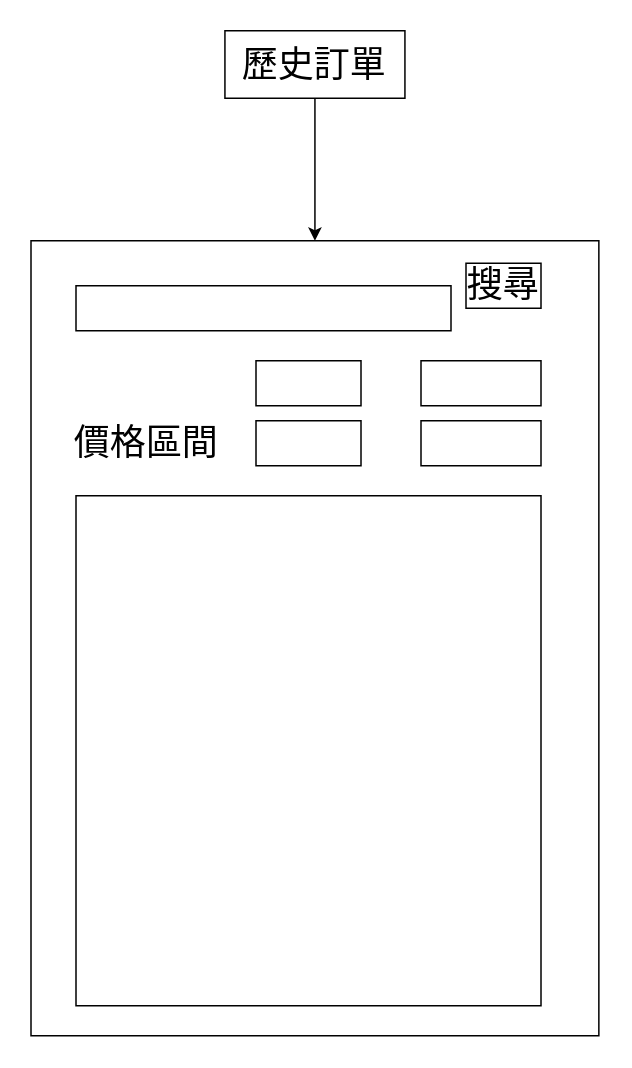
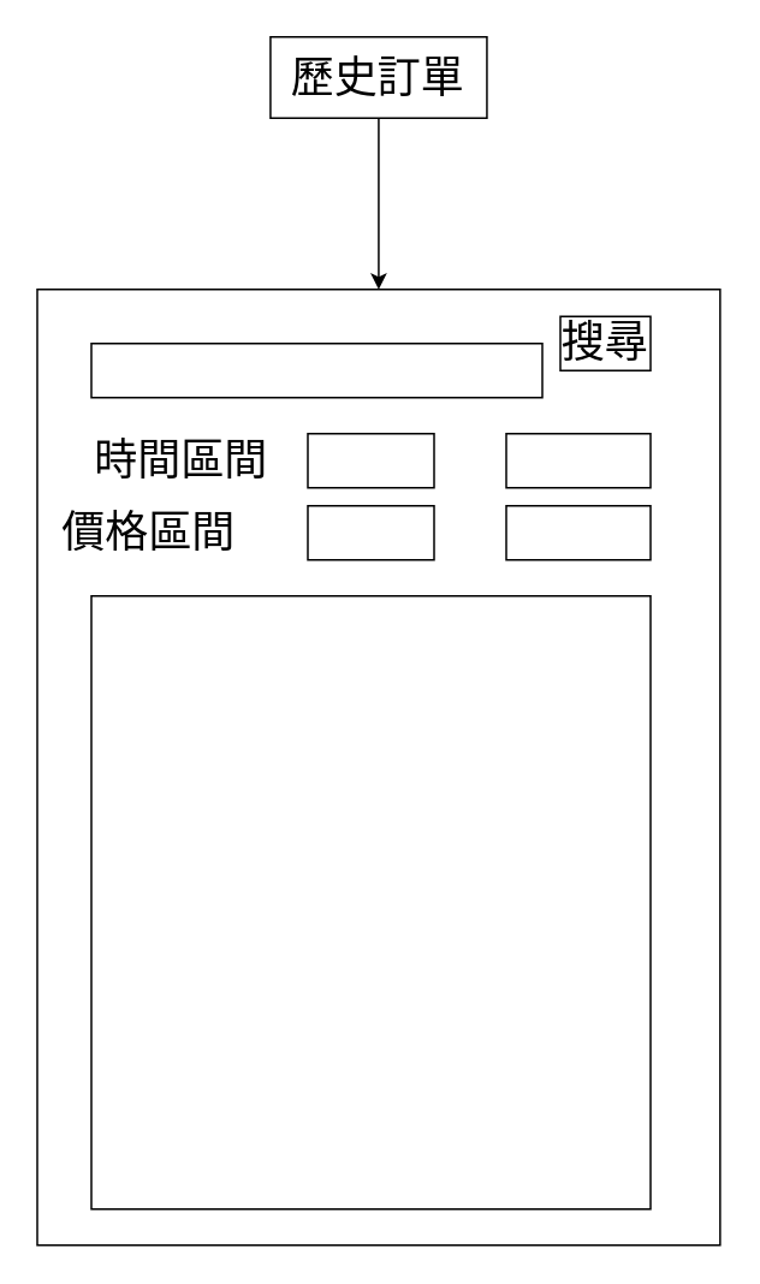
  <mxCell id="0" />
  <mxCell id="1" parent="0" />
  <mxCell id="2" value="歷史訂單" style="rounded=0;whiteSpace=wrap;html=1;fontSize=24;" parent="1" vertex="1"><mxGeometry x="149.29" y="20" width="120" height="45" as="geometry" /></mxCell>
  <mxCell id="3" value="" style="endArrow=classic;html=1;rounded=0;fontSize=24;exitX=0.5;exitY=1;exitDx=0;exitDy=0;" parent="1" source="2" edge="1"><mxGeometry width="50" height="50" relative="1" as="geometry"><mxPoint x="279.29" y="310" as="sourcePoint" /><mxPoint x="209.29" y="160" as="targetPoint" /></mxGeometry></mxCell>
  <mxCell id="4" value="" style="rounded=0;whiteSpace=wrap;html=1;fontSize=24;" parent="1" vertex="1"><mxGeometry x="20" y="160" width="378.57" height="530" as="geometry" /></mxCell>
  <mxCell id="5" value="" style="rounded=0;whiteSpace=wrap;html=1;fontSize=24;" parent="1" vertex="1"><mxGeometry x="50" y="330" width="310" height="340" as="geometry" /></mxCell>
  <mxCell id="6" value="" style="rounded=0;whiteSpace=wrap;html=1;fontSize=24;" parent="1" vertex="1"><mxGeometry x="170" y="240" width="70" height="30" as="geometry" /></mxCell>
+ <mxCell id="7" value="時間區間" style="text;html=1;strokeColor=none;fillColor=none;align=center;verticalAlign=middle;whiteSpace=wrap;rounded=0;fontSize=24;" parent="1" vertex="1"><mxGeometry x="50" y="240" width="100" height="30" as="geometry" /></mxCell>
  <mxCell id="8" value="" style="rounded=0;whiteSpace=wrap;html=1;fontSize=24;" parent="1" vertex="1"><mxGeometry x="170" y="280" width="70" height="30" as="geometry" /></mxCell>
- <mxCell id="9" value="價格區間" style="text;html=1;strokeColor=none;fillColor=none;align=center;verticalAlign=middle;whiteSpace=wrap;rounded=0;fontSize=24;" parent="1" vertex="1"><mxGeometry x="40" y="280" width="114.29" height="30" as="geometry" /></mxCell>
+ <mxCell id="9" value="價格區間" style="text;html=1;strokeColor=none;fillColor=none;align=center;verticalAlign=middle;whiteSpace=wrap;rounded=0;fontSize=24;" parent="1" vertex="1"><mxGeometry x="25" y="280" width="114.29" height="30" as="geometry" /></mxCell>
  <mxCell id="10" value="" style="rounded=0;whiteSpace=wrap;html=1;fontSize=24;" parent="1" vertex="1"><mxGeometry x="280" y="280" width="80" height="30" as="geometry" /></mxCell>
  <mxCell id="11" value="" style="rounded=0;whiteSpace=wrap;html=1;fontSize=24;" parent="1" vertex="1"><mxGeometry x="280" y="240" width="80" height="30" as="geometry" /></mxCell>
  <mxCell id="12" value="" style="rounded=0;whiteSpace=wrap;html=1;fontSize=24;" parent="1" vertex="1"><mxGeometry x="50" y="190" width="250" height="30" as="geometry" /></mxCell>
  <mxCell id="13" value="搜尋" style="rounded=0;whiteSpace=wrap;html=1;fontSize=24;" vertex="1" parent="1"><mxGeometry x="310" y="175" width="50" height="30" as="geometry" /></mxCell>
